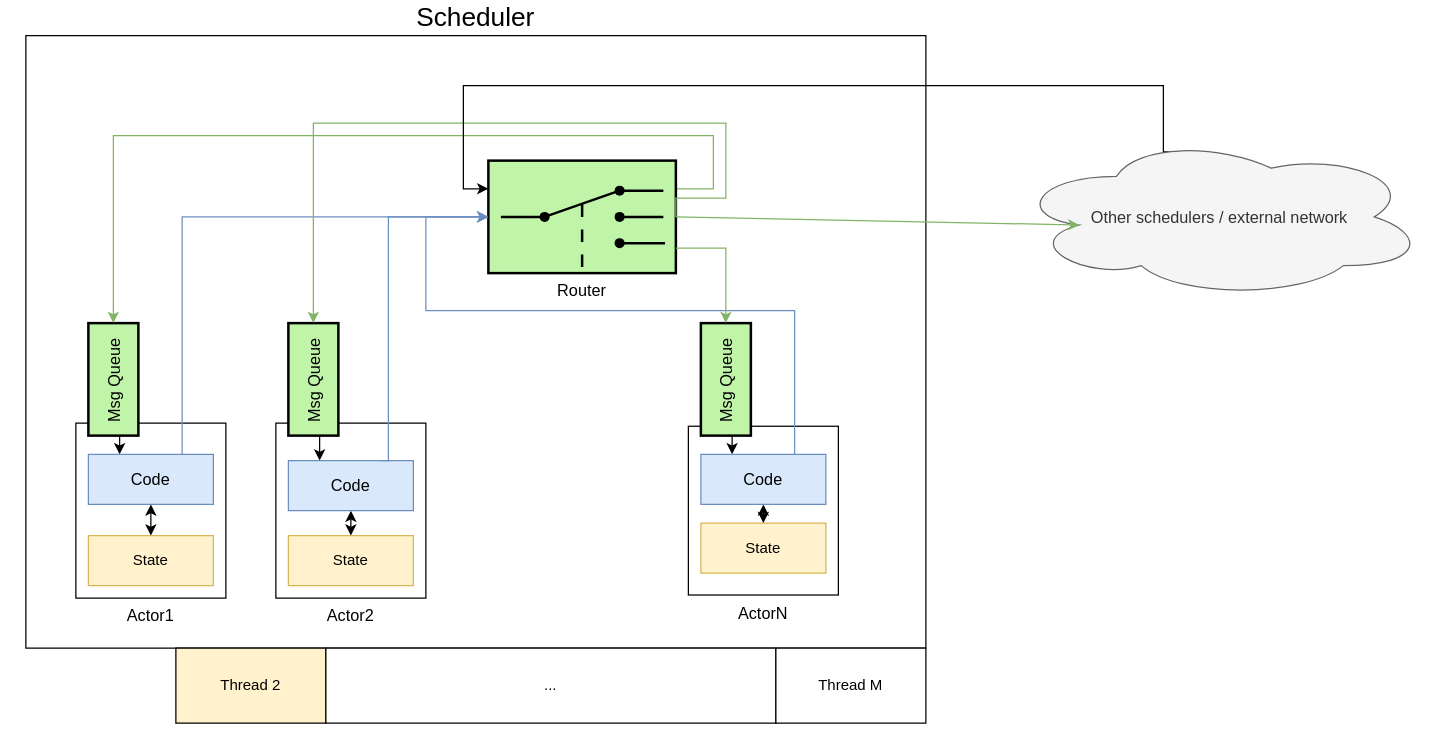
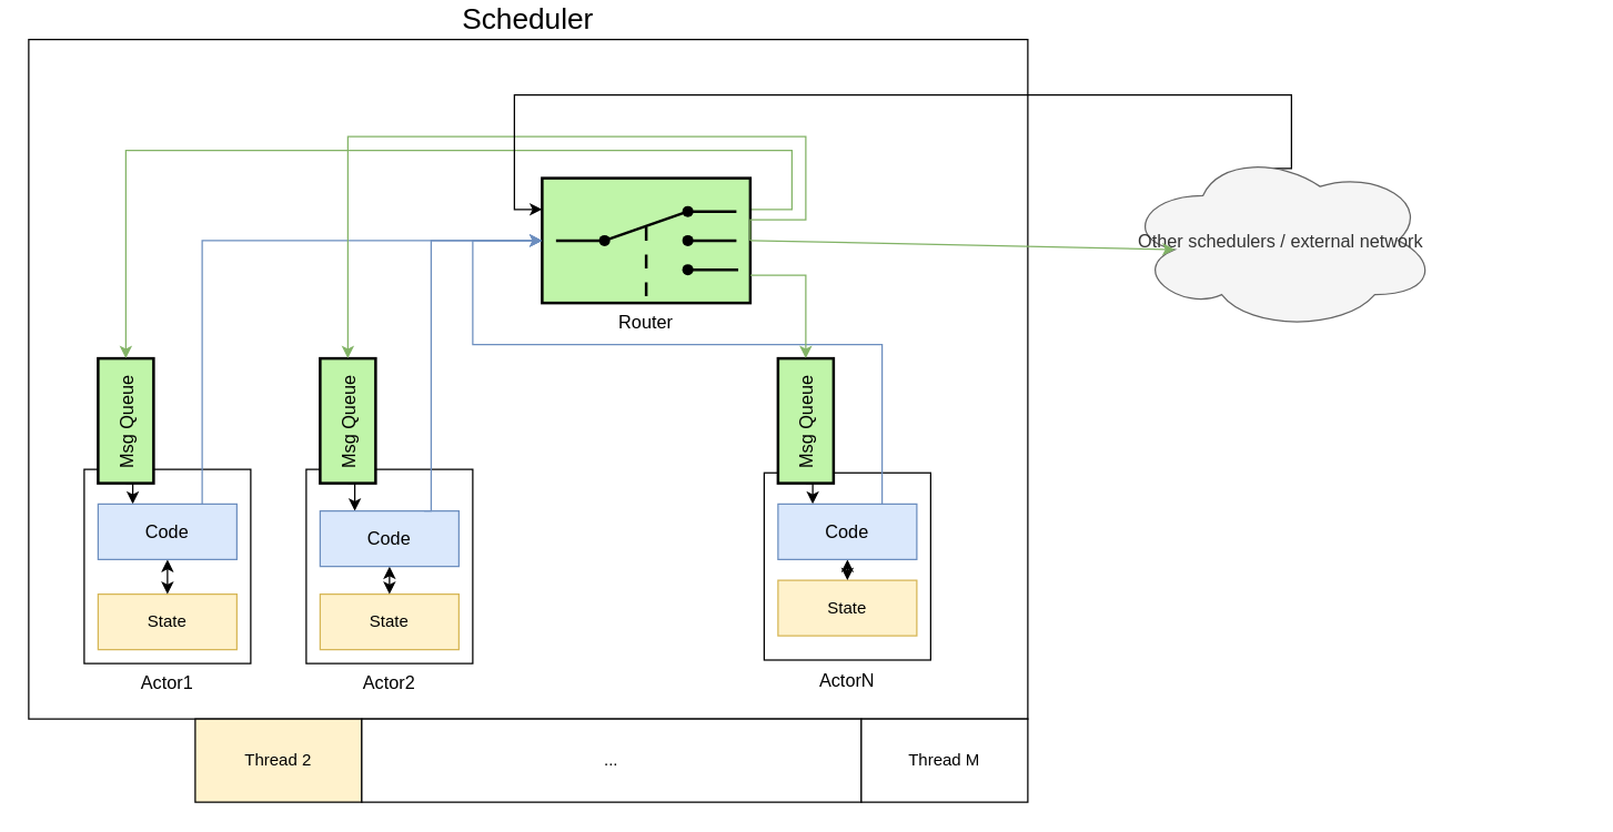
  <mxCell id="0" style=";html=1;" />
  <mxCell id="1" style=";html=1;" parent="0" />
  <mxCell id="2" value="Scheduler" style="rounded=0;whiteSpace=wrap;html=1;fontSize=21;align=center;verticalAlign=bottom;labelPosition=center;verticalLabelPosition=top;" parent="1" vertex="1"><mxGeometry x="20" y="20" width="720" height="490" as="geometry" /></mxCell>
  <mxCell id="3" value="Actor1" style="rounded=0;whiteSpace=wrap;html=1;fontSize=13;align=center;verticalAlign=top;labelPosition=center;verticalLabelPosition=bottom;" parent="1" vertex="1"><mxGeometry x="60" y="330" width="120" height="140" as="geometry" /></mxCell>
  <mxCell id="4" value="State" style="rounded=0;whiteSpace=wrap;html=1;fillColor=#fff2cc;strokeColor=#d6b656;" parent="1" vertex="1"><mxGeometry x="70" y="420" width="100" height="40" as="geometry" /></mxCell>
  <mxCell id="5" style="edgeStyle=orthogonalEdgeStyle;rounded=0;orthogonalLoop=1;jettySize=auto;html=1;exitX=0.5;exitY=1;exitDx=0;exitDy=0;entryX=0.25;entryY=0;entryDx=0;entryDy=0;fontSize=13;" parent="1" source="6" target="9" edge="1"><mxGeometry relative="1" as="geometry" /></mxCell>
  <mxCell id="6" value="Msg Queue" style="strokeWidth=2;dashed=0;align=center;fontSize=13;shape=rect;fillColor=#c0f5a9;verticalLabelPosition=middle;verticalAlign=middle;horizontal=0;labelPosition=center;textDirection=ltr;" parent="1" vertex="1"><mxGeometry x="70" y="250" width="40" height="90" as="geometry" /></mxCell>
  <mxCell id="7" style="edgeStyle=orthogonalEdgeStyle;rounded=0;orthogonalLoop=1;jettySize=auto;html=1;exitX=0.5;exitY=1;exitDx=0;exitDy=0;entryX=0.5;entryY=0;entryDx=0;entryDy=0;fontSize=13;startArrow=classic;startFill=1;" parent="1" source="9" target="4" edge="1"><mxGeometry relative="1" as="geometry" /></mxCell>
  <mxCell id="8" style="edgeStyle=orthogonalEdgeStyle;rounded=0;orthogonalLoop=1;jettySize=auto;html=1;exitX=0.75;exitY=0;exitDx=0;exitDy=0;entryX=0;entryY=0.5;entryDx=0;entryDy=0;entryPerimeter=0;startArrow=none;startFill=0;fontSize=13;fillColor=#dae8fc;strokeColor=#6c8ebf;" parent="1" source="9" target="11" edge="1"><mxGeometry relative="1" as="geometry" /></mxCell>
  <mxCell id="9" value="Code" style="rounded=0;whiteSpace=wrap;html=1;fontSize=13;align=center;fillColor=#dae8fc;strokeColor=#6c8ebf;" parent="1" vertex="1"><mxGeometry x="70" y="355" width="100" height="40" as="geometry" /></mxCell>
  <mxCell id="10" style="edgeStyle=orthogonalEdgeStyle;rounded=0;orthogonalLoop=1;jettySize=auto;html=1;exitX=1;exitY=0.25;exitDx=0;exitDy=0;exitPerimeter=0;startArrow=none;startFill=0;fontSize=13;fillColor=#d5e8d4;strokeColor=#82b366;" parent="1" source="11" target="6" edge="1"><mxGeometry relative="1" as="geometry"><Array as="points"><mxPoint x="570" y="143" /><mxPoint x="570" y="100" /><mxPoint x="90" y="100" /></Array></mxGeometry></mxCell>
  <mxCell id="11" value="Router" style="strokeWidth=2;outlineConnect=0;dashed=0;align=center;fontSize=13;fillColor=#c0f5a9;verticalLabelPosition=bottom;verticalAlign=top;shape=mxgraph.eip.dynamic_router;" parent="1" vertex="1"><mxGeometry x="390" y="120" width="150" height="90" as="geometry" /></mxCell>
  <mxCell id="12" value="Actor2" style="rounded=0;whiteSpace=wrap;html=1;fontSize=13;align=center;verticalAlign=top;labelPosition=center;verticalLabelPosition=bottom;" parent="1" vertex="1"><mxGeometry x="220" y="330" width="120" height="140" as="geometry" /></mxCell>
  <mxCell id="13" value="State" style="rounded=0;whiteSpace=wrap;html=1;fillColor=#fff2cc;strokeColor=#d6b656;" parent="1" vertex="1"><mxGeometry x="230" y="420" width="100" height="40" as="geometry" /></mxCell>
  <mxCell id="14" style="edgeStyle=orthogonalEdgeStyle;rounded=0;orthogonalLoop=1;jettySize=auto;html=1;exitX=0.5;exitY=1;exitDx=0;exitDy=0;entryX=0.25;entryY=0;entryDx=0;entryDy=0;fontSize=13;" parent="1" source="15" target="17" edge="1"><mxGeometry relative="1" as="geometry" /></mxCell>
  <mxCell id="15" value="Msg Queue" style="strokeWidth=2;dashed=0;align=center;fontSize=13;shape=rect;fillColor=#c0f5a9;verticalLabelPosition=middle;verticalAlign=middle;horizontal=0;labelPosition=center;textDirection=ltr;" parent="1" vertex="1"><mxGeometry x="230" y="250" width="40" height="90" as="geometry" /></mxCell>
  <mxCell id="16" style="edgeStyle=orthogonalEdgeStyle;rounded=0;orthogonalLoop=1;jettySize=auto;html=1;exitX=0.5;exitY=1;exitDx=0;exitDy=0;entryX=0.5;entryY=0;entryDx=0;entryDy=0;fontSize=13;startArrow=classic;startFill=1;" parent="1" source="17" target="13" edge="1"><mxGeometry relative="1" as="geometry" /></mxCell>
  <mxCell id="17" value="Code" style="rounded=0;whiteSpace=wrap;html=1;fontSize=13;align=center;fillColor=#dae8fc;strokeColor=#6c8ebf;" parent="1" vertex="1"><mxGeometry x="230" y="360" width="100" height="40" as="geometry" /></mxCell>
  <mxCell id="18" value="ActorN" style="rounded=0;whiteSpace=wrap;html=1;fontSize=13;align=center;verticalAlign=top;labelPosition=center;verticalLabelPosition=bottom;" parent="1" vertex="1"><mxGeometry x="550" y="332.5" width="120" height="135" as="geometry" /></mxCell>
  <mxCell id="19" value="State" style="rounded=0;whiteSpace=wrap;html=1;fillColor=#fff2cc;strokeColor=#d6b656;" parent="1" vertex="1"><mxGeometry x="560" y="410" width="100" height="40" as="geometry" /></mxCell>
  <mxCell id="20" style="edgeStyle=orthogonalEdgeStyle;rounded=0;orthogonalLoop=1;jettySize=auto;html=1;exitX=0.5;exitY=1;exitDx=0;exitDy=0;entryX=0.25;entryY=0;entryDx=0;entryDy=0;fontSize=13;" parent="1" source="21" target="23" edge="1"><mxGeometry relative="1" as="geometry" /></mxCell>
  <mxCell id="21" value="Msg Queue" style="strokeWidth=2;dashed=0;align=center;fontSize=13;shape=rect;fillColor=#c0f5a9;verticalLabelPosition=middle;verticalAlign=middle;horizontal=0;labelPosition=center;textDirection=ltr;" parent="1" vertex="1"><mxGeometry x="560" y="250" width="40" height="90" as="geometry" /></mxCell>
  <mxCell id="22" style="edgeStyle=orthogonalEdgeStyle;rounded=0;orthogonalLoop=1;jettySize=auto;html=1;exitX=0.5;exitY=1;exitDx=0;exitDy=0;entryX=0.5;entryY=0;entryDx=0;entryDy=0;fontSize=13;startArrow=classic;startFill=1;" parent="1" source="23" target="19" edge="1"><mxGeometry relative="1" as="geometry" /></mxCell>
  <mxCell id="23" value="Code" style="rounded=0;whiteSpace=wrap;html=1;fontSize=13;align=center;fillColor=#dae8fc;strokeColor=#6c8ebf;" parent="1" vertex="1"><mxGeometry x="560" y="355" width="100" height="40" as="geometry" /></mxCell>
  <mxCell id="24" style="edgeStyle=orthogonalEdgeStyle;rounded=0;orthogonalLoop=1;jettySize=auto;html=1;entryX=0;entryY=0.5;entryDx=0;entryDy=0;entryPerimeter=0;startArrow=none;startFill=0;fontSize=13;fillColor=#dae8fc;strokeColor=#6c8ebf;exitX=0.75;exitY=0;exitDx=0;exitDy=0;" parent="1" source="17" target="11" edge="1"><mxGeometry relative="1" as="geometry"><mxPoint x="310" y="350" as="sourcePoint" /><mxPoint x="310" y="175" as="targetPoint" /><Array as="points"><mxPoint x="310" y="360" /><mxPoint x="310" y="165" /></Array></mxGeometry></mxCell>
  <mxCell id="25" style="edgeStyle=orthogonalEdgeStyle;rounded=0;orthogonalLoop=1;jettySize=auto;html=1;exitX=0.75;exitY=0;exitDx=0;exitDy=0;startArrow=none;startFill=0;fontSize=13;entryX=0;entryY=0.5;entryDx=0;entryDy=0;entryPerimeter=0;fillColor=#dae8fc;strokeColor=#6c8ebf;" parent="1" source="23" target="11" edge="1"><mxGeometry relative="1" as="geometry"><mxPoint x="165" y="370" as="sourcePoint" /><mxPoint x="280" y="160" as="targetPoint" /><Array as="points"><mxPoint x="635" y="240" /><mxPoint x="340" y="240" /><mxPoint x="340" y="165" /></Array></mxGeometry></mxCell>
  <mxCell id="26" style="edgeStyle=orthogonalEdgeStyle;rounded=0;orthogonalLoop=1;jettySize=auto;html=1;startArrow=none;startFill=0;fontSize=13;entryX=0.5;entryY=0;entryDx=0;entryDy=0;fillColor=#d5e8d4;strokeColor=#82b366;" parent="1" target="21" edge="1"><mxGeometry relative="1" as="geometry"><mxPoint x="540" y="190" as="sourcePoint" /><mxPoint x="100" y="260" as="targetPoint" /><Array as="points"><mxPoint x="540" y="190" /><mxPoint x="580" y="190" /></Array></mxGeometry></mxCell>
  <mxCell id="27" style="edgeStyle=orthogonalEdgeStyle;rounded=0;orthogonalLoop=1;jettySize=auto;html=1;exitX=1;exitY=0.5;exitDx=0;exitDy=0;exitPerimeter=0;startArrow=none;startFill=0;fontSize=13;fillColor=#d5e8d4;strokeColor=#82b366;entryX=0.5;entryY=0;entryDx=0;entryDy=0;" parent="1" source="11" target="15" edge="1"><mxGeometry relative="1" as="geometry"><mxPoint x="550" y="152.5" as="sourcePoint" /><mxPoint x="100" y="260" as="targetPoint" /><Array as="points"><mxPoint x="540" y="150" /><mxPoint x="580" y="150" /><mxPoint x="580" y="90" /><mxPoint x="250" y="90" /></Array></mxGeometry></mxCell>
  <mxCell id="28" style="edgeStyle=orthogonalEdgeStyle;rounded=0;orthogonalLoop=1;jettySize=auto;html=1;exitX=0.4;exitY=0.1;exitDx=0;exitDy=0;exitPerimeter=0;entryX=0;entryY=0.25;entryDx=0;entryDy=0;entryPerimeter=0;startArrow=none;startFill=0;endArrow=classic;endFill=1;fontSize=13;" parent="1" source="29" target="11" edge="1"><mxGeometry relative="1" as="geometry"><Array as="points"><mxPoint x="930" y="60" /><mxPoint x="370" y="60" /><mxPoint x="370" y="143" /></Array></mxGeometry></mxCell>
- <mxCell id="29" value="Other schedulers / external network" style="ellipse;shape=cloud;whiteSpace=wrap;html=1;fontSize=13;align=center;fillColor=#f5f5f5;strokeColor=#666666;fontColor=#333333;" parent="1" vertex="1"><mxGeometry x="810" y="100" width="330" height="130" as="geometry" /></mxCell>
+ <mxCell id="29" value="Other schedulers / external network" style="ellipse;shape=cloud;whiteSpace=wrap;html=1;fontSize=13;align=center;fillColor=#f5f5f5;strokeColor=#666666;fontColor=#333333;" parent="1" vertex="1"><mxGeometry x="810" y="100" width="225" height="130" as="geometry" /></mxCell>
  <mxCell id="30" value="" style="endArrow=classic;html=1;fontSize=13;exitX=1;exitY=0.5;exitDx=0;exitDy=0;exitPerimeter=0;entryX=0.16;entryY=0.55;entryDx=0;entryDy=0;entryPerimeter=0;endFill=1;fillColor=#d5e8d4;strokeColor=#82b366;" parent="1" source="11" target="29" edge="1"><mxGeometry width="50" height="50" relative="1" as="geometry"><mxPoint x="550" y="180" as="sourcePoint" /><mxPoint x="600" y="130" as="targetPoint" /></mxGeometry></mxCell>
  <mxCell id="31" value="Thread 2" style="rounded=0;whiteSpace=wrap;html=1;fillColor=#fff2cc;" vertex="1" parent="1"><mxGeometry x="140" y="510" width="120" height="60" as="geometry" /></mxCell>
  <mxCell id="32" value="..." style="rounded=0;whiteSpace=wrap;html=1;" vertex="1" parent="1"><mxGeometry x="260" y="510" width="360" height="60" as="geometry" /></mxCell>
  <mxCell id="33" value="Thread M" style="rounded=0;whiteSpace=wrap;html=1;" vertex="1" parent="1"><mxGeometry x="620" y="510" width="120" height="60" as="geometry" /></mxCell>
